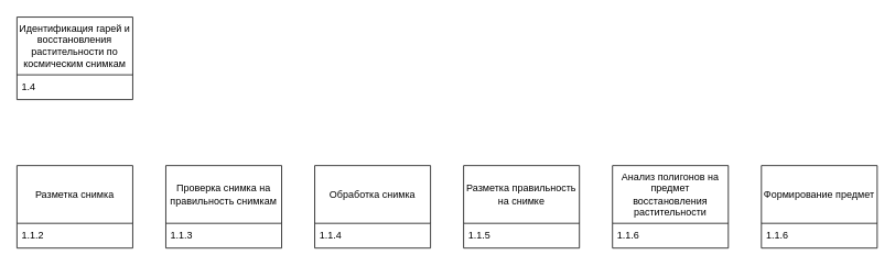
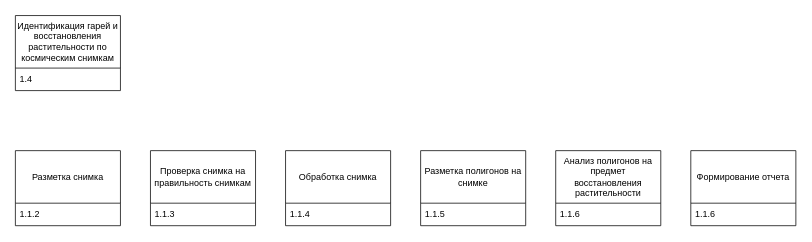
  <mxCell id="0" />
  <mxCell id="1" parent="0" />
  <mxCell id="2" value="Идентификация гарей и восстановления растительности по космическим снимкам" style="swimlane;fontStyle=0;childLayout=stackLayout;horizontal=1;startSize=70;horizontalStack=0;resizeParent=1;resizeParentMax=0;resizeLast=0;collapsible=1;marginBottom=0;whiteSpace=wrap;html=1;" vertex="1" parent="1"><mxGeometry x="20" y="20" width="140" height="100" as="geometry" /></mxCell>
  <mxCell id="3" value="1.4" style="text;strokeColor=none;fillColor=none;align=left;verticalAlign=middle;spacingLeft=4;spacingRight=4;overflow=hidden;points=[[0,0.5],[1,0.5]];portConstraint=eastwest;rotatable=0;whiteSpace=wrap;html=1;" vertex="1" parent="2"><mxGeometry y="70" width="140" height="30" as="geometry" /></mxCell>
  <mxCell id="4" value="Разметка снимка" style="swimlane;fontStyle=0;childLayout=stackLayout;horizontal=1;startSize=70;horizontalStack=0;resizeParent=1;resizeParentMax=0;resizeLast=0;collapsible=1;marginBottom=0;whiteSpace=wrap;html=1;" vertex="1" parent="1"><mxGeometry x="20" y="200" width="140" height="100" as="geometry" /></mxCell>
  <mxCell id="5" value="1.1.2" style="text;strokeColor=none;fillColor=none;align=left;verticalAlign=middle;spacingLeft=4;spacingRight=4;overflow=hidden;points=[[0,0.5],[1,0.5]];portConstraint=eastwest;rotatable=0;whiteSpace=wrap;html=1;" vertex="1" parent="4"><mxGeometry y="70" width="140" height="30" as="geometry" /></mxCell>
  <mxCell id="6" value="Проверка снимка на правильность снимкам" style="swimlane;fontStyle=0;childLayout=stackLayout;horizontal=1;startSize=70;horizontalStack=0;resizeParent=1;resizeParentMax=0;resizeLast=0;collapsible=1;marginBottom=0;whiteSpace=wrap;html=1;" vertex="1" parent="1"><mxGeometry x="200" y="200" width="140" height="100" as="geometry" /></mxCell>
  <mxCell id="7" value="1.1.3" style="text;strokeColor=none;fillColor=none;align=left;verticalAlign=middle;spacingLeft=4;spacingRight=4;overflow=hidden;points=[[0,0.5],[1,0.5]];portConstraint=eastwest;rotatable=0;whiteSpace=wrap;html=1;" vertex="1" parent="6"><mxGeometry y="70" width="140" height="30" as="geometry" /></mxCell>
  <mxCell id="8" value="Обработка снимка" style="swimlane;fontStyle=0;childLayout=stackLayout;horizontal=1;startSize=70;horizontalStack=0;resizeParent=1;resizeParentMax=0;resizeLast=0;collapsible=1;marginBottom=0;whiteSpace=wrap;html=1;" vertex="1" parent="1"><mxGeometry x="380" y="200" width="140" height="100" as="geometry" /></mxCell>
  <mxCell id="9" value="1.1.4" style="text;strokeColor=none;fillColor=none;align=left;verticalAlign=middle;spacingLeft=4;spacingRight=4;overflow=hidden;points=[[0,0.5],[1,0.5]];portConstraint=eastwest;rotatable=0;whiteSpace=wrap;html=1;" vertex="1" parent="8"><mxGeometry y="70" width="140" height="30" as="geometry" /></mxCell>
- <mxCell id="10" value="Разметка правильность на снимке" style="swimlane;fontStyle=0;childLayout=stackLayout;horizontal=1;startSize=70;horizontalStack=0;resizeParent=1;resizeParentMax=0;resizeLast=0;collapsible=1;marginBottom=0;whiteSpace=wrap;html=1;" vertex="1" parent="1"><mxGeometry x="560" y="200" width="140" height="100" as="geometry" /></mxCell>
+ <mxCell id="10" value="Разметка полигонов на снимке" style="swimlane;fontStyle=0;childLayout=stackLayout;horizontal=1;startSize=70;horizontalStack=0;resizeParent=1;resizeParentMax=0;resizeLast=0;collapsible=1;marginBottom=0;whiteSpace=wrap;html=1;" vertex="1" parent="1"><mxGeometry x="560" y="200" width="140" height="100" as="geometry" /></mxCell>
  <mxCell id="11" value="1.1.5" style="text;strokeColor=none;fillColor=none;align=left;verticalAlign=middle;spacingLeft=4;spacingRight=4;overflow=hidden;points=[[0,0.5],[1,0.5]];portConstraint=eastwest;rotatable=0;whiteSpace=wrap;html=1;" vertex="1" parent="10"><mxGeometry y="70" width="140" height="30" as="geometry" /></mxCell>
  <mxCell id="12" value="Анализ полигонов на предмет восстановления растительности" style="swimlane;fontStyle=0;childLayout=stackLayout;horizontal=1;startSize=70;horizontalStack=0;resizeParent=1;resizeParentMax=0;resizeLast=0;collapsible=1;marginBottom=0;whiteSpace=wrap;html=1;" vertex="1" parent="1"><mxGeometry x="740" y="200" width="140" height="100" as="geometry" /></mxCell>
  <mxCell id="13" value="1.1.6" style="text;strokeColor=none;fillColor=none;align=left;verticalAlign=middle;spacingLeft=4;spacingRight=4;overflow=hidden;points=[[0,0.5],[1,0.5]];portConstraint=eastwest;rotatable=0;whiteSpace=wrap;html=1;" vertex="1" parent="12"><mxGeometry y="70" width="140" height="30" as="geometry" /></mxCell>
- <mxCell id="14" value="Формирование предмет" style="swimlane;fontStyle=0;childLayout=stackLayout;horizontal=1;startSize=70;horizontalStack=0;resizeParent=1;resizeParentMax=0;resizeLast=0;collapsible=1;marginBottom=0;whiteSpace=wrap;html=1;" vertex="1" parent="1"><mxGeometry x="920" y="200" width="140" height="100" as="geometry" /></mxCell>
+ <mxCell id="14" value="Формирование отчета" style="swimlane;fontStyle=0;childLayout=stackLayout;horizontal=1;startSize=70;horizontalStack=0;resizeParent=1;resizeParentMax=0;resizeLast=0;collapsible=1;marginBottom=0;whiteSpace=wrap;html=1;" vertex="1" parent="1"><mxGeometry x="920" y="200" width="140" height="100" as="geometry" /></mxCell>
  <mxCell id="15" value="1.1.6" style="text;strokeColor=none;fillColor=none;align=left;verticalAlign=middle;spacingLeft=4;spacingRight=4;overflow=hidden;points=[[0,0.5],[1,0.5]];portConstraint=eastwest;rotatable=0;whiteSpace=wrap;html=1;" vertex="1" parent="14"><mxGeometry y="70" width="140" height="30" as="geometry" /></mxCell>
